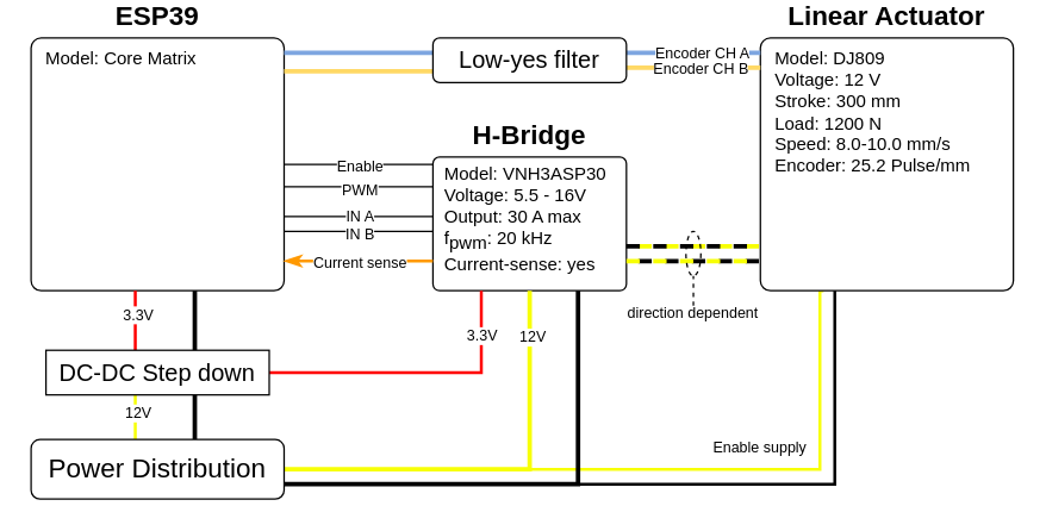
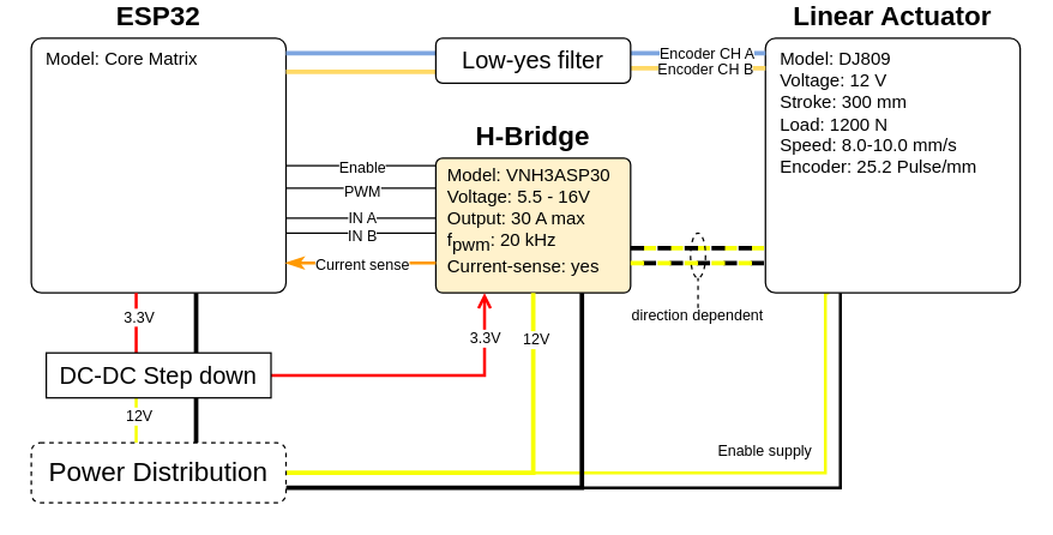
  <mxCell id="0" />
  <mxCell id="1" parent="0" />
  <mxCell id="2" style="edgeStyle=orthogonalEdgeStyle;rounded=0;orthogonalLoop=1;jettySize=auto;html=1;exitX=1;exitY=0.5;exitDx=0;exitDy=0;entryX=0.25;entryY=1;entryDx=0;entryDy=0;strokeColor=#F7FF05;strokeWidth=2;endArrow=none;endFill=0;" edge="1" parent="1" source="21" target="6"><mxGeometry relative="1" as="geometry"><Array as="points"><mxPoint x="550" y="310" /><mxPoint x="550" y="190" /></Array></mxGeometry></mxCell>
  <mxCell id="3" style="edgeStyle=orthogonalEdgeStyle;rounded=0;orthogonalLoop=1;jettySize=auto;html=1;fontSize=10;startArrow=none;startFill=0;endArrow=none;endFill=0;strokeColor=#F7FF05;strokeWidth=3;dashed=1;" parent="1" edge="1"><mxGeometry relative="1" as="geometry"><mxPoint x="410" y="160" as="sourcePoint" /><mxPoint x="510" y="160" as="targetPoint" /><Array as="points"><mxPoint x="440" y="160" /><mxPoint x="440" y="160" /></Array></mxGeometry></mxCell>
  <mxCell id="4" style="edgeStyle=orthogonalEdgeStyle;rounded=0;orthogonalLoop=1;jettySize=auto;html=1;fontSize=10;startArrow=none;startFill=0;endArrow=none;endFill=0;strokeColor=#000000;strokeWidth=3;dashed=1;" parent="1" edge="1"><mxGeometry relative="1" as="geometry"><mxPoint x="410" y="170" as="sourcePoint" /><mxPoint x="510" y="170" as="targetPoint" /><Array as="points"><mxPoint x="440" y="170" /><mxPoint x="440" y="170" /></Array></mxGeometry></mxCell>
  <mxCell id="5" value="" style="group" parent="1" vertex="1" connectable="0"><mxGeometry x="510" y="20" width="170" height="170" as="geometry" /></mxCell>
  <mxCell id="6" value="&lt;b&gt;&lt;font style=&quot;font-size: 18px&quot;&gt;Linear Actuator&lt;/font&gt;&lt;/b&gt;" style="rounded=1;whiteSpace=wrap;html=1;labelPosition=center;verticalLabelPosition=top;align=center;verticalAlign=bottom;fontSize=16;arcSize=4;" parent="5" vertex="1"><mxGeometry width="170" height="170" as="geometry" /></mxCell>
  <mxCell id="7" value="&lt;div style=&quot;font-size: 12px&quot;&gt;&lt;font style=&quot;font-size: 12px&quot;&gt;Model: DJ809&lt;/font&gt;&lt;/div&gt;&lt;div style=&quot;font-size: 12px&quot;&gt;&lt;font style=&quot;font-size: 12px&quot;&gt;Voltage: 12 V&lt;/font&gt;&lt;/div&gt;&lt;div style=&quot;font-size: 12px&quot;&gt;&lt;font style=&quot;font-size: 12px&quot;&gt;Stroke: 300 mm&lt;/font&gt;&lt;/div&gt;&lt;div style=&quot;font-size: 12px&quot;&gt;&lt;font style=&quot;font-size: 12px&quot;&gt;Load: 1200 N&lt;/font&gt;&lt;/div&gt;&lt;div style=&quot;font-size: 12px&quot;&gt;&lt;font style=&quot;font-size: 12px&quot;&gt;Speed: 8.0-10.0 mm/s&lt;/font&gt;&lt;/div&gt;&lt;div style=&quot;font-size: 12px&quot;&gt;&lt;font style=&quot;font-size: 12px&quot;&gt;Encoder: 25.2 Pulse/mm&lt;/font&gt;&lt;/div&gt;" style="text;html=1;strokeColor=none;fillColor=none;align=left;verticalAlign=middle;whiteSpace=wrap;rounded=0;fontSize=16;" parent="5" vertex="1"><mxGeometry x="8.095" y="17.306" width="153.81" height="65.385" as="geometry" /></mxCell>
  <mxCell id="8" value="" style="group;fontSize=12;" parent="1" vertex="1" connectable="0"><mxGeometry x="290" y="100" width="130" height="90" as="geometry" /></mxCell>
- <mxCell id="9" value="&lt;span style=&quot;font-size: 18px&quot;&gt;&lt;b&gt;H-Bridge&lt;/b&gt;&lt;/span&gt;" style="rounded=1;whiteSpace=wrap;html=1;labelPosition=center;verticalLabelPosition=top;align=center;verticalAlign=bottom;fontSize=16;arcSize=5;" parent="8" vertex="1"><mxGeometry width="130" height="90" as="geometry" /></mxCell>
+ <mxCell id="9" value="&lt;span style=&quot;font-size: 18px&quot;&gt;&lt;b&gt;H-Bridge&lt;/b&gt;&lt;/span&gt;" style="rounded=1;whiteSpace=wrap;html=1;labelPosition=center;verticalLabelPosition=top;align=center;verticalAlign=bottom;fontSize=16;arcSize=5;fillColor=#fff2cc;" parent="8" vertex="1"><mxGeometry width="130" height="90" as="geometry" /></mxCell>
  <mxCell id="10" value="&lt;p style=&quot;line-height: 0.8 ; font-size: 12px&quot;&gt;&lt;/p&gt;&lt;div style=&quot;font-size: 12px&quot;&gt;&lt;font style=&quot;font-size: 12px&quot;&gt;Model: VNH3ASP30&lt;/font&gt;&lt;/div&gt;&lt;div style=&quot;font-size: 12px&quot;&gt;&lt;font style=&quot;font-size: 12px&quot;&gt;Voltage: 5.5 - 16V&lt;br&gt;&lt;/font&gt;&lt;/div&gt;&lt;font style=&quot;font-size: 12px&quot;&gt;Output:&amp;nbsp;30 A max&lt;br style=&quot;font-size: 12px&quot;&gt;f&lt;sub style=&quot;font-size: 12px&quot;&gt;pwm&lt;/sub&gt;: 20 kHz&lt;br&gt;&lt;/font&gt;Current-sense: yes&lt;br style=&quot;font-size: 12px&quot;&gt;&lt;p style=&quot;font-size: 12px&quot;&gt;&lt;/p&gt;" style="text;html=1;strokeColor=none;fillColor=none;align=left;verticalAlign=middle;whiteSpace=wrap;rounded=0;fontSize=12;" parent="8" vertex="1"><mxGeometry x="6.194" y="9" width="117.619" height="65.421" as="geometry" /></mxCell>
  <mxCell id="11" value="" style="group;fontSize=12;fontStyle=4;aspect=fixed;" parent="1" vertex="1" connectable="0"><mxGeometry x="20" y="20" width="170" height="170" as="geometry" /></mxCell>
- <mxCell id="12" value="&lt;span style=&quot;font-size: 18px&quot;&gt;&lt;b&gt;ESP39&lt;/b&gt;&lt;/span&gt;" style="rounded=1;whiteSpace=wrap;html=1;labelPosition=center;verticalLabelPosition=top;align=center;verticalAlign=bottom;fontSize=16;arcSize=4;" parent="11" vertex="1"><mxGeometry width="170" height="170" as="geometry" /></mxCell>
+ <mxCell id="12" value="&lt;span style=&quot;font-size: 18px&quot;&gt;&lt;b&gt;ESP32&lt;/b&gt;&lt;/span&gt;" style="rounded=1;whiteSpace=wrap;html=1;labelPosition=center;verticalLabelPosition=top;align=center;verticalAlign=bottom;fontSize=16;arcSize=4;" parent="11" vertex="1"><mxGeometry width="170" height="170" as="geometry" /></mxCell>
  <mxCell id="13" value="&lt;p style=&quot;line-height: 0.8 ; font-size: 12px&quot;&gt;&lt;/p&gt;&lt;div style=&quot;font-size: 12px&quot;&gt;&lt;font style=&quot;font-size: 12px&quot;&gt;Model: Core Matrix&lt;/font&gt;&lt;/div&gt;&lt;br style=&quot;font-size: 12px&quot;&gt;&lt;p style=&quot;font-size: 12px&quot;&gt;&lt;/p&gt;" style="text;html=1;strokeColor=none;fillColor=none;align=left;verticalAlign=middle;whiteSpace=wrap;rounded=0;fontSize=12;" parent="11" vertex="1"><mxGeometry x="8.1" width="153.81" height="42.69" as="geometry" /></mxCell>
  <mxCell id="14" style="edgeStyle=orthogonalEdgeStyle;rounded=0;orthogonalLoop=1;jettySize=auto;html=1;fontSize=10;startArrow=none;startFill=0;endArrow=none;endFill=0;strokeColor=#F7FF05;strokeWidth=2;" parent="1" source="21" target="34" edge="1"><mxGeometry relative="1" as="geometry"><Array as="points"><mxPoint x="90" y="270" /><mxPoint x="90" y="270" /></Array></mxGeometry></mxCell>
  <mxCell id="15" value="12V" style="edgeLabel;html=1;align=center;verticalAlign=middle;resizable=0;points=[];fontSize=10;" parent="14" vertex="1" connectable="0"><mxGeometry x="0.254" y="-1" relative="1" as="geometry"><mxPoint as="offset" /></mxGeometry></mxCell>
  <mxCell id="16" style="edgeStyle=orthogonalEdgeStyle;rounded=0;orthogonalLoop=1;jettySize=auto;html=1;fontSize=10;startArrow=none;startFill=0;endArrow=none;endFill=0;strokeColor=#000000;strokeWidth=3;" parent="1" source="21" target="34" edge="1"><mxGeometry relative="1" as="geometry"><Array as="points"><mxPoint x="130" y="280" /><mxPoint x="130" y="280" /></Array></mxGeometry></mxCell>
  <mxCell id="17" style="edgeStyle=orthogonalEdgeStyle;rounded=0;orthogonalLoop=1;jettySize=auto;html=1;fontSize=10;startArrow=none;startFill=0;endArrow=none;endFill=0;strokeColor=#F7FF05;strokeWidth=3;" parent="1" source="21" target="9" edge="1"><mxGeometry relative="1" as="geometry"><Array as="points"><mxPoint x="355" y="310" /></Array></mxGeometry></mxCell>
  <mxCell id="18" value="12V" style="edgeLabel;html=1;align=center;verticalAlign=middle;resizable=0;points=[];fontSize=10;" parent="17" vertex="1" connectable="0"><mxGeometry x="-0.799" y="1" relative="1" as="geometry"><mxPoint x="137" y="-89" as="offset" /></mxGeometry></mxCell>
  <mxCell id="19" style="edgeStyle=orthogonalEdgeStyle;rounded=0;orthogonalLoop=1;jettySize=auto;html=1;exitX=1;exitY=0.75;exitDx=0;exitDy=0;entryX=0.75;entryY=1;entryDx=0;entryDy=0;fontSize=10;startArrow=none;startFill=0;endArrow=none;endFill=0;strokeColor=#000000;strokeWidth=3;" parent="1" source="21" target="9" edge="1"><mxGeometry relative="1" as="geometry" /></mxCell>
  <mxCell id="20" style="edgeStyle=orthogonalEdgeStyle;rounded=0;orthogonalLoop=1;jettySize=auto;html=1;exitX=1;exitY=0.75;exitDx=0;exitDy=0;strokeColor=#000000;endArrow=none;endFill=0;strokeWidth=2;" edge="1" parent="1" source="21" target="6"><mxGeometry relative="1" as="geometry"><Array as="points"><mxPoint x="560" y="320" /></Array></mxGeometry></mxCell>
- <mxCell id="21" value="&lt;span style=&quot;font-size: 18px ; font-weight: 400&quot;&gt;Power Distribution&lt;/span&gt;" style="rounded=1;whiteSpace=wrap;html=1;labelPosition=center;verticalLabelPosition=middle;align=center;verticalAlign=middle;fontSize=16;fontStyle=1" parent="1" vertex="1"><mxGeometry x="20" y="290" width="170" height="40" as="geometry" /></mxCell>
+ <mxCell id="21" value="&lt;span style=&quot;font-size: 18px ; font-weight: 400&quot;&gt;Power Distribution&lt;/span&gt;" style="rounded=1;whiteSpace=wrap;html=1;labelPosition=center;verticalLabelPosition=middle;align=center;verticalAlign=middle;fontSize=16;fontStyle=1;dashed=1;" parent="1" vertex="1"><mxGeometry x="20" y="290" width="170" height="40" as="geometry" /></mxCell>
  <mxCell id="22" style="edgeStyle=orthogonalEdgeStyle;rounded=0;orthogonalLoop=1;jettySize=auto;html=1;fontSize=16;endArrow=none;endFill=0;strokeColor=#7EA6E0;strokeWidth=3;startArrow=none;startFill=0;" parent="1" source="28" edge="1"><mxGeometry relative="1" as="geometry"><mxPoint x="510" y="30" as="targetPoint" /><Array as="points"><mxPoint x="470" y="30" /><mxPoint x="470" y="30" /></Array></mxGeometry></mxCell>
  <mxCell id="23" value="Encoder CH A" style="edgeLabel;html=1;align=center;verticalAlign=middle;resizable=0;points=[];fontSize=10;labelBackgroundColor=default;" parent="22" vertex="1" connectable="0"><mxGeometry x="-0.116" relative="1" as="geometry"><mxPoint x="10" y="-1" as="offset" /></mxGeometry></mxCell>
  <mxCell id="24" style="edgeStyle=orthogonalEdgeStyle;rounded=0;orthogonalLoop=1;jettySize=auto;html=1;fontSize=16;endArrow=none;endFill=0;strokeColor=#FFD966;strokeWidth=3;startArrow=none;startFill=0;" parent="1" source="28" edge="1"><mxGeometry relative="1" as="geometry"><mxPoint x="510" y="40" as="targetPoint" /><Array as="points"><mxPoint x="440" y="40" /><mxPoint x="440" y="40" /></Array></mxGeometry></mxCell>
  <mxCell id="25" value="Encoder CH B" style="edgeLabel;html=1;align=center;verticalAlign=middle;resizable=0;points=[];fontSize=10;" parent="24" vertex="1" connectable="0"><mxGeometry x="-0.193" relative="1" as="geometry"><mxPoint x="13" as="offset" /></mxGeometry></mxCell>
  <mxCell id="26" style="edgeStyle=orthogonalEdgeStyle;rounded=0;orthogonalLoop=1;jettySize=auto;html=1;fontSize=16;endArrow=none;endFill=0;strokeColor=#7EA6E0;strokeWidth=3;startArrow=none;startFill=0;" parent="1" source="28" edge="1"><mxGeometry relative="1" as="geometry"><mxPoint x="190" y="30" as="targetPoint" /><Array as="points"><mxPoint x="240" y="30" /><mxPoint x="240" y="30" /></Array></mxGeometry></mxCell>
  <mxCell id="27" style="edgeStyle=orthogonalEdgeStyle;rounded=0;orthogonalLoop=1;jettySize=auto;html=1;fontSize=16;endArrow=none;endFill=0;strokeColor=#FFD966;strokeWidth=3;startArrow=none;startFill=0;" parent="1" source="28" edge="1"><mxGeometry relative="1" as="geometry"><mxPoint x="190" y="42.52" as="targetPoint" /><Array as="points"><mxPoint x="240" y="43" /></Array></mxGeometry></mxCell>
  <mxCell id="28" value="&lt;span style=&quot;font-weight: 400&quot;&gt;&lt;font style=&quot;font-size: 16px&quot;&gt;Low-yes filter&lt;/font&gt;&lt;/span&gt;" style="rounded=1;whiteSpace=wrap;html=1;labelPosition=center;verticalLabelPosition=middle;align=center;verticalAlign=middle;fontSize=16;fontStyle=1" parent="1" vertex="1"><mxGeometry x="290" y="20" width="130" height="30" as="geometry" /></mxCell>
  <mxCell id="29" style="edgeStyle=orthogonalEdgeStyle;rounded=0;orthogonalLoop=1;jettySize=auto;html=1;fontSize=10;startArrow=none;startFill=0;endArrow=none;endFill=0;strokeColor=#000000;strokeWidth=3;" parent="1" source="34" target="12" edge="1"><mxGeometry relative="1" as="geometry"><Array as="points"><mxPoint x="130" y="220" /><mxPoint x="130" y="220" /></Array></mxGeometry></mxCell>
  <mxCell id="30" style="edgeStyle=orthogonalEdgeStyle;rounded=0;orthogonalLoop=1;jettySize=auto;html=1;fontSize=10;startArrow=none;startFill=0;endArrow=none;endFill=0;strokeColor=#FF0000;strokeWidth=2;" parent="1" source="34" target="12" edge="1"><mxGeometry relative="1" as="geometry"><Array as="points"><mxPoint x="90" y="210" /><mxPoint x="90" y="210" /></Array></mxGeometry></mxCell>
  <mxCell id="31" value="3.3V" style="edgeLabel;html=1;align=center;verticalAlign=middle;resizable=0;points=[];fontSize=10;" parent="30" vertex="1" connectable="0"><mxGeometry x="0.24" y="-1" relative="1" as="geometry"><mxPoint as="offset" /></mxGeometry></mxCell>
- <mxCell id="32" style="edgeStyle=orthogonalEdgeStyle;rounded=0;orthogonalLoop=1;jettySize=auto;html=1;exitX=1;exitY=0.5;exitDx=0;exitDy=0;entryX=0.25;entryY=1;entryDx=0;entryDy=0;fontSize=10;startArrow=none;startFill=0;endArrow=none;endFill=0;strokeColor=#FF0000;strokeWidth=2;" parent="1" source="34" target="9" edge="1"><mxGeometry relative="1" as="geometry" /></mxCell>
+ <mxCell id="32" style="edgeStyle=orthogonalEdgeStyle;rounded=0;orthogonalLoop=1;jettySize=auto;html=1;exitX=1;exitY=0.5;exitDx=0;exitDy=0;entryX=0.25;entryY=1;entryDx=0;entryDy=0;fontSize=10;startArrow=none;startFill=0;endArrow=open;endFill=0;strokeColor=#FF0000;strokeWidth=2;" parent="1" source="34" target="9" edge="1"><mxGeometry relative="1" as="geometry" /></mxCell>
  <mxCell id="33" value="3.3V" style="edgeLabel;html=1;align=center;verticalAlign=middle;resizable=0;points=[];fontSize=10;" parent="32" vertex="1" connectable="0"><mxGeometry x="0.807" relative="1" as="geometry"><mxPoint y="10" as="offset" /></mxGeometry></mxCell>
  <mxCell id="34" value="&lt;span style=&quot;font-weight: 400&quot;&gt;&lt;font style=&quot;font-size: 16px&quot;&gt;DC-DC Step down&lt;/font&gt;&lt;/span&gt;" style="whiteSpace=wrap;html=1;labelPosition=center;verticalLabelPosition=middle;align=center;verticalAlign=middle;fontSize=16;fontStyle=1;rounded=0;" parent="1" vertex="1"><mxGeometry x="30" y="230" width="150" height="30" as="geometry" /></mxCell>
  <mxCell id="35" style="edgeStyle=orthogonalEdgeStyle;rounded=0;orthogonalLoop=1;jettySize=auto;html=1;fontSize=10;startArrow=none;startFill=0;endArrow=none;endFill=0;strokeColor=#F7FF05;strokeWidth=3;dashed=1;" parent="1" source="9" edge="1"><mxGeometry relative="1" as="geometry"><mxPoint x="510" y="170" as="targetPoint" /><Array as="points"><mxPoint x="460" y="170" /><mxPoint x="460" y="170" /></Array></mxGeometry></mxCell>
  <mxCell id="36" style="edgeStyle=orthogonalEdgeStyle;rounded=0;orthogonalLoop=1;jettySize=auto;html=1;fontSize=10;startArrow=none;startFill=0;endArrow=none;endFill=0;strokeColor=#000000;strokeWidth=3;dashed=1;" parent="1" source="9" edge="1"><mxGeometry relative="1" as="geometry"><mxPoint x="510" y="160" as="targetPoint" /><Array as="points"><mxPoint x="470" y="160" /><mxPoint x="470" y="160" /></Array></mxGeometry></mxCell>
  <mxCell id="37" style="edgeStyle=orthogonalEdgeStyle;rounded=0;orthogonalLoop=1;jettySize=auto;html=1;fontSize=10;startArrow=none;startFill=0;endArrow=none;endFill=0;strokeColor=#000000;strokeWidth=1;" parent="1" source="12" target="9" edge="1"><mxGeometry relative="1" as="geometry"><Array as="points"><mxPoint x="260" y="105" /><mxPoint x="260" y="105" /></Array></mxGeometry></mxCell>
  <mxCell id="38" value="Enable" style="edgeLabel;html=1;align=center;verticalAlign=middle;resizable=0;points=[];fontSize=10;" parent="37" vertex="1" connectable="0"><mxGeometry x="0.138" y="-1" relative="1" as="geometry"><mxPoint x="-7" y="-1" as="offset" /></mxGeometry></mxCell>
  <mxCell id="39" style="edgeStyle=orthogonalEdgeStyle;rounded=0;orthogonalLoop=1;jettySize=auto;html=1;fontSize=10;startArrow=none;startFill=0;endArrow=none;endFill=0;strokeColor=#000000;strokeWidth=1;" parent="1" source="12" target="9" edge="1"><mxGeometry relative="1" as="geometry"><Array as="points"><mxPoint x="250" y="120" /><mxPoint x="250" y="120" /></Array></mxGeometry></mxCell>
  <mxCell id="40" value="PWM" style="edgeLabel;html=1;align=center;verticalAlign=middle;resizable=0;points=[];fontSize=10;" parent="39" vertex="1" connectable="0"><mxGeometry x="-0.119" y="-1" relative="1" as="geometry"><mxPoint x="6" as="offset" /></mxGeometry></mxCell>
  <mxCell id="41" style="edgeStyle=orthogonalEdgeStyle;rounded=0;orthogonalLoop=1;jettySize=auto;html=1;fontSize=10;startArrow=none;startFill=0;endArrow=none;endFill=0;strokeColor=#000000;strokeWidth=1;" parent="1" source="9" target="12" edge="1"><mxGeometry relative="1" as="geometry"><Array as="points"><mxPoint x="240" y="140" /><mxPoint x="240" y="140" /></Array></mxGeometry></mxCell>
  <mxCell id="42" value="IN A" style="edgeLabel;html=1;align=center;verticalAlign=middle;resizable=0;points=[];fontSize=10;" parent="41" vertex="1" connectable="0"><mxGeometry x="-0.224" y="-1" relative="1" as="geometry"><mxPoint x="-11" as="offset" /></mxGeometry></mxCell>
  <mxCell id="43" style="edgeStyle=orthogonalEdgeStyle;rounded=0;orthogonalLoop=1;jettySize=auto;html=1;fontSize=10;startArrow=none;startFill=0;endArrow=none;endFill=0;strokeColor=#000000;strokeWidth=1;" parent="1" source="12" target="9" edge="1"><mxGeometry relative="1" as="geometry"><Array as="points"><mxPoint x="240" y="150" /><mxPoint x="240" y="150" /></Array></mxGeometry></mxCell>
  <mxCell id="44" value="IN B" style="edgeLabel;html=1;align=center;verticalAlign=middle;resizable=0;points=[];fontSize=10;" parent="43" vertex="1" connectable="0"><mxGeometry x="0.214" y="-1" relative="1" as="geometry"><mxPoint x="-11" as="offset" /></mxGeometry></mxCell>
  <mxCell id="45" style="edgeStyle=orthogonalEdgeStyle;rounded=0;orthogonalLoop=1;jettySize=auto;html=1;fontSize=10;startArrow=classicThin;startFill=1;endArrow=none;endFill=0;strokeColor=#FF9900;strokeWidth=2;" parent="1" source="12" target="9" edge="1"><mxGeometry relative="1" as="geometry"><Array as="points"><mxPoint x="260" y="170" /><mxPoint x="260" y="170" /></Array></mxGeometry></mxCell>
  <mxCell id="46" value="Current sense" style="edgeLabel;html=1;align=center;verticalAlign=middle;resizable=0;points=[];fontSize=10;" parent="45" vertex="1" connectable="0"><mxGeometry x="0.243" relative="1" as="geometry"><mxPoint x="-12" as="offset" /></mxGeometry></mxCell>
  <mxCell id="47" value="" style="ellipse;whiteSpace=wrap;html=1;labelBackgroundColor=none;fontSize=10;fillColor=none;dashed=1;" parent="1" vertex="1"><mxGeometry x="460" y="150" width="10" height="30" as="geometry" /></mxCell>
  <mxCell id="48" style="edgeStyle=orthogonalEdgeStyle;orthogonalLoop=1;jettySize=auto;html=1;exitX=0.5;exitY=0;exitDx=0;exitDy=0;entryX=0.5;entryY=1;entryDx=0;entryDy=0;fontSize=10;startArrow=none;startFill=0;endArrow=none;endFill=0;strokeColor=#000000;strokeWidth=1;curved=1;dashed=1;" parent="1" source="49" target="47" edge="1"><mxGeometry relative="1" as="geometry" /></mxCell>
  <mxCell id="49" value="direction dependent" style="text;html=1;strokeColor=none;fillColor=none;align=center;verticalAlign=middle;whiteSpace=wrap;rounded=0;labelBackgroundColor=none;fontSize=10;" parent="1" vertex="1"><mxGeometry x="415" y="200" width="100" height="10" as="geometry" /></mxCell>
  <mxCell id="50" value="Enable supply" style="text;html=1;strokeColor=none;fillColor=none;align=center;verticalAlign=middle;whiteSpace=wrap;rounded=0;labelBackgroundColor=none;fontSize=10;" vertex="1" parent="1"><mxGeometry x="460" y="290" width="100" height="10" as="geometry" /></mxCell>
